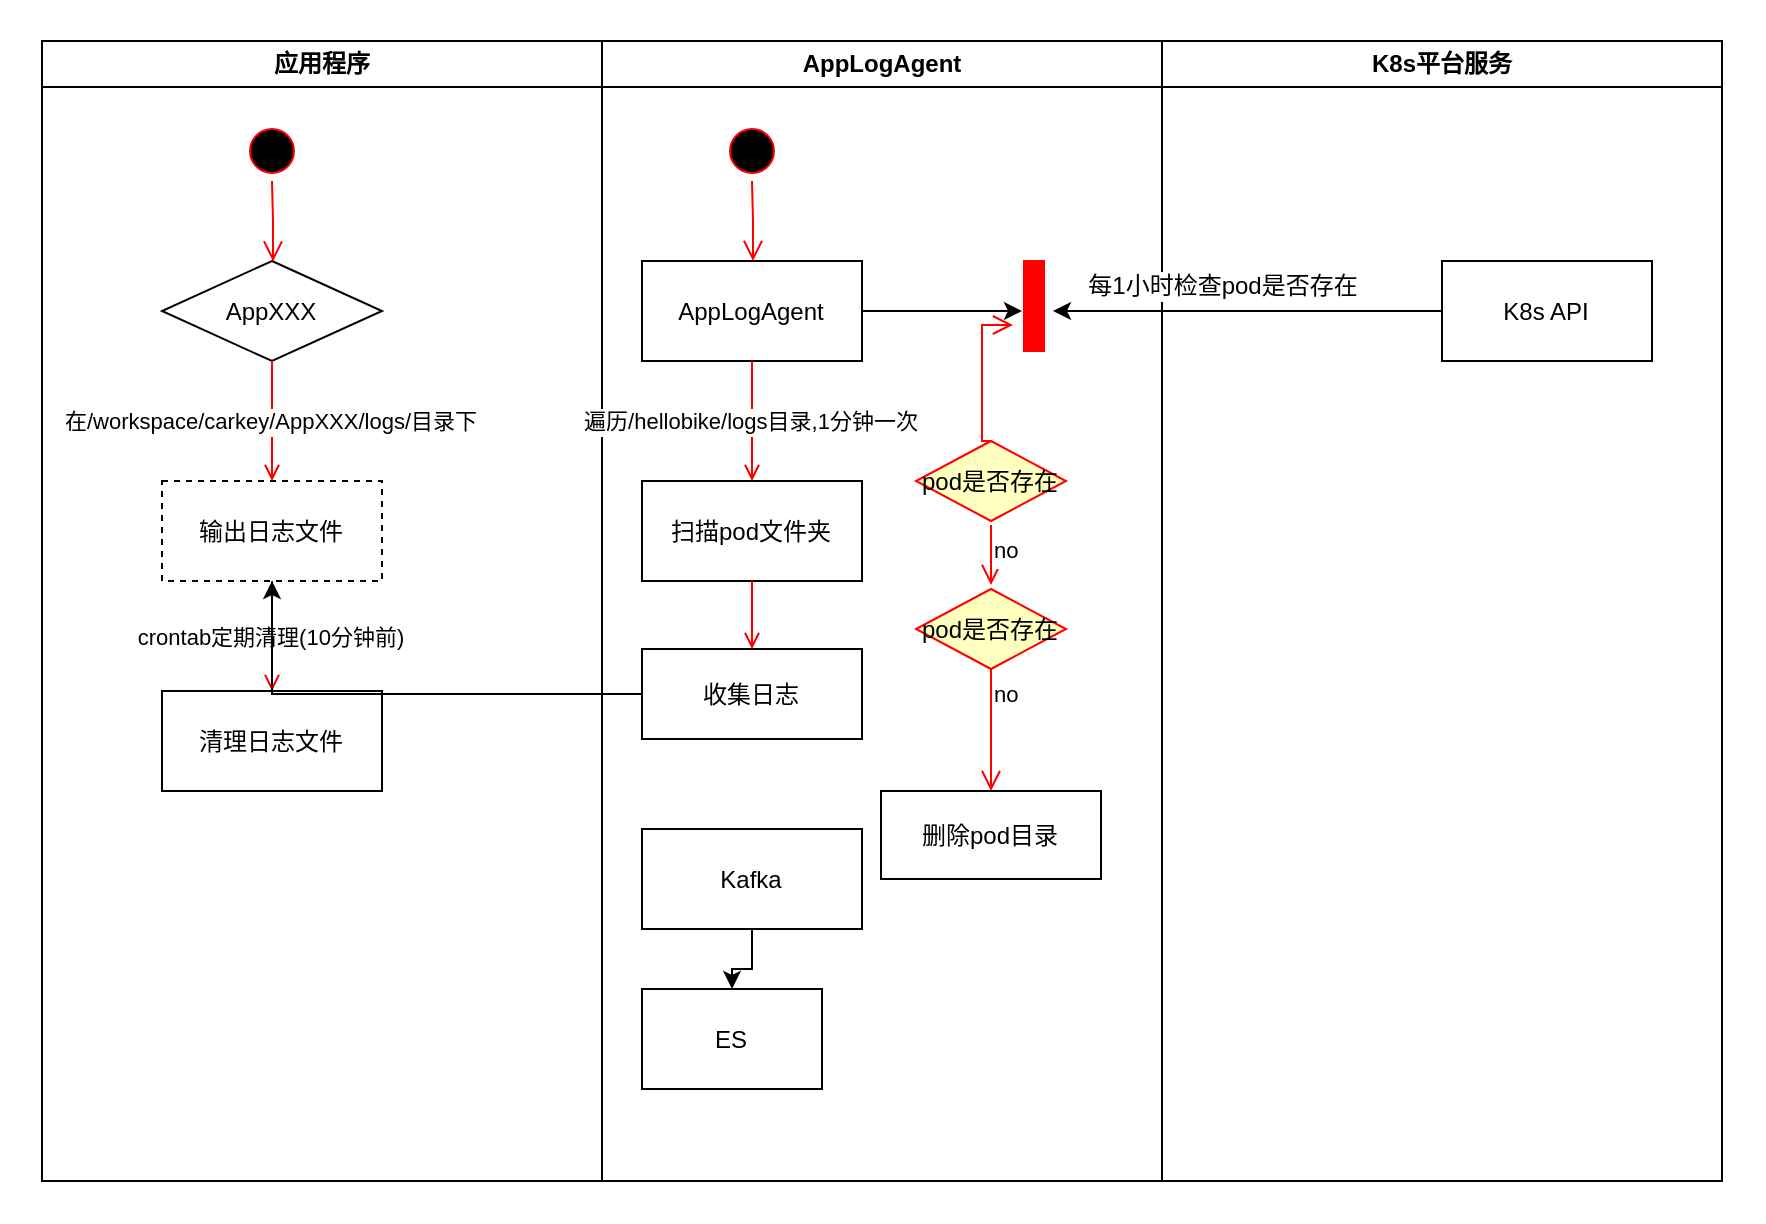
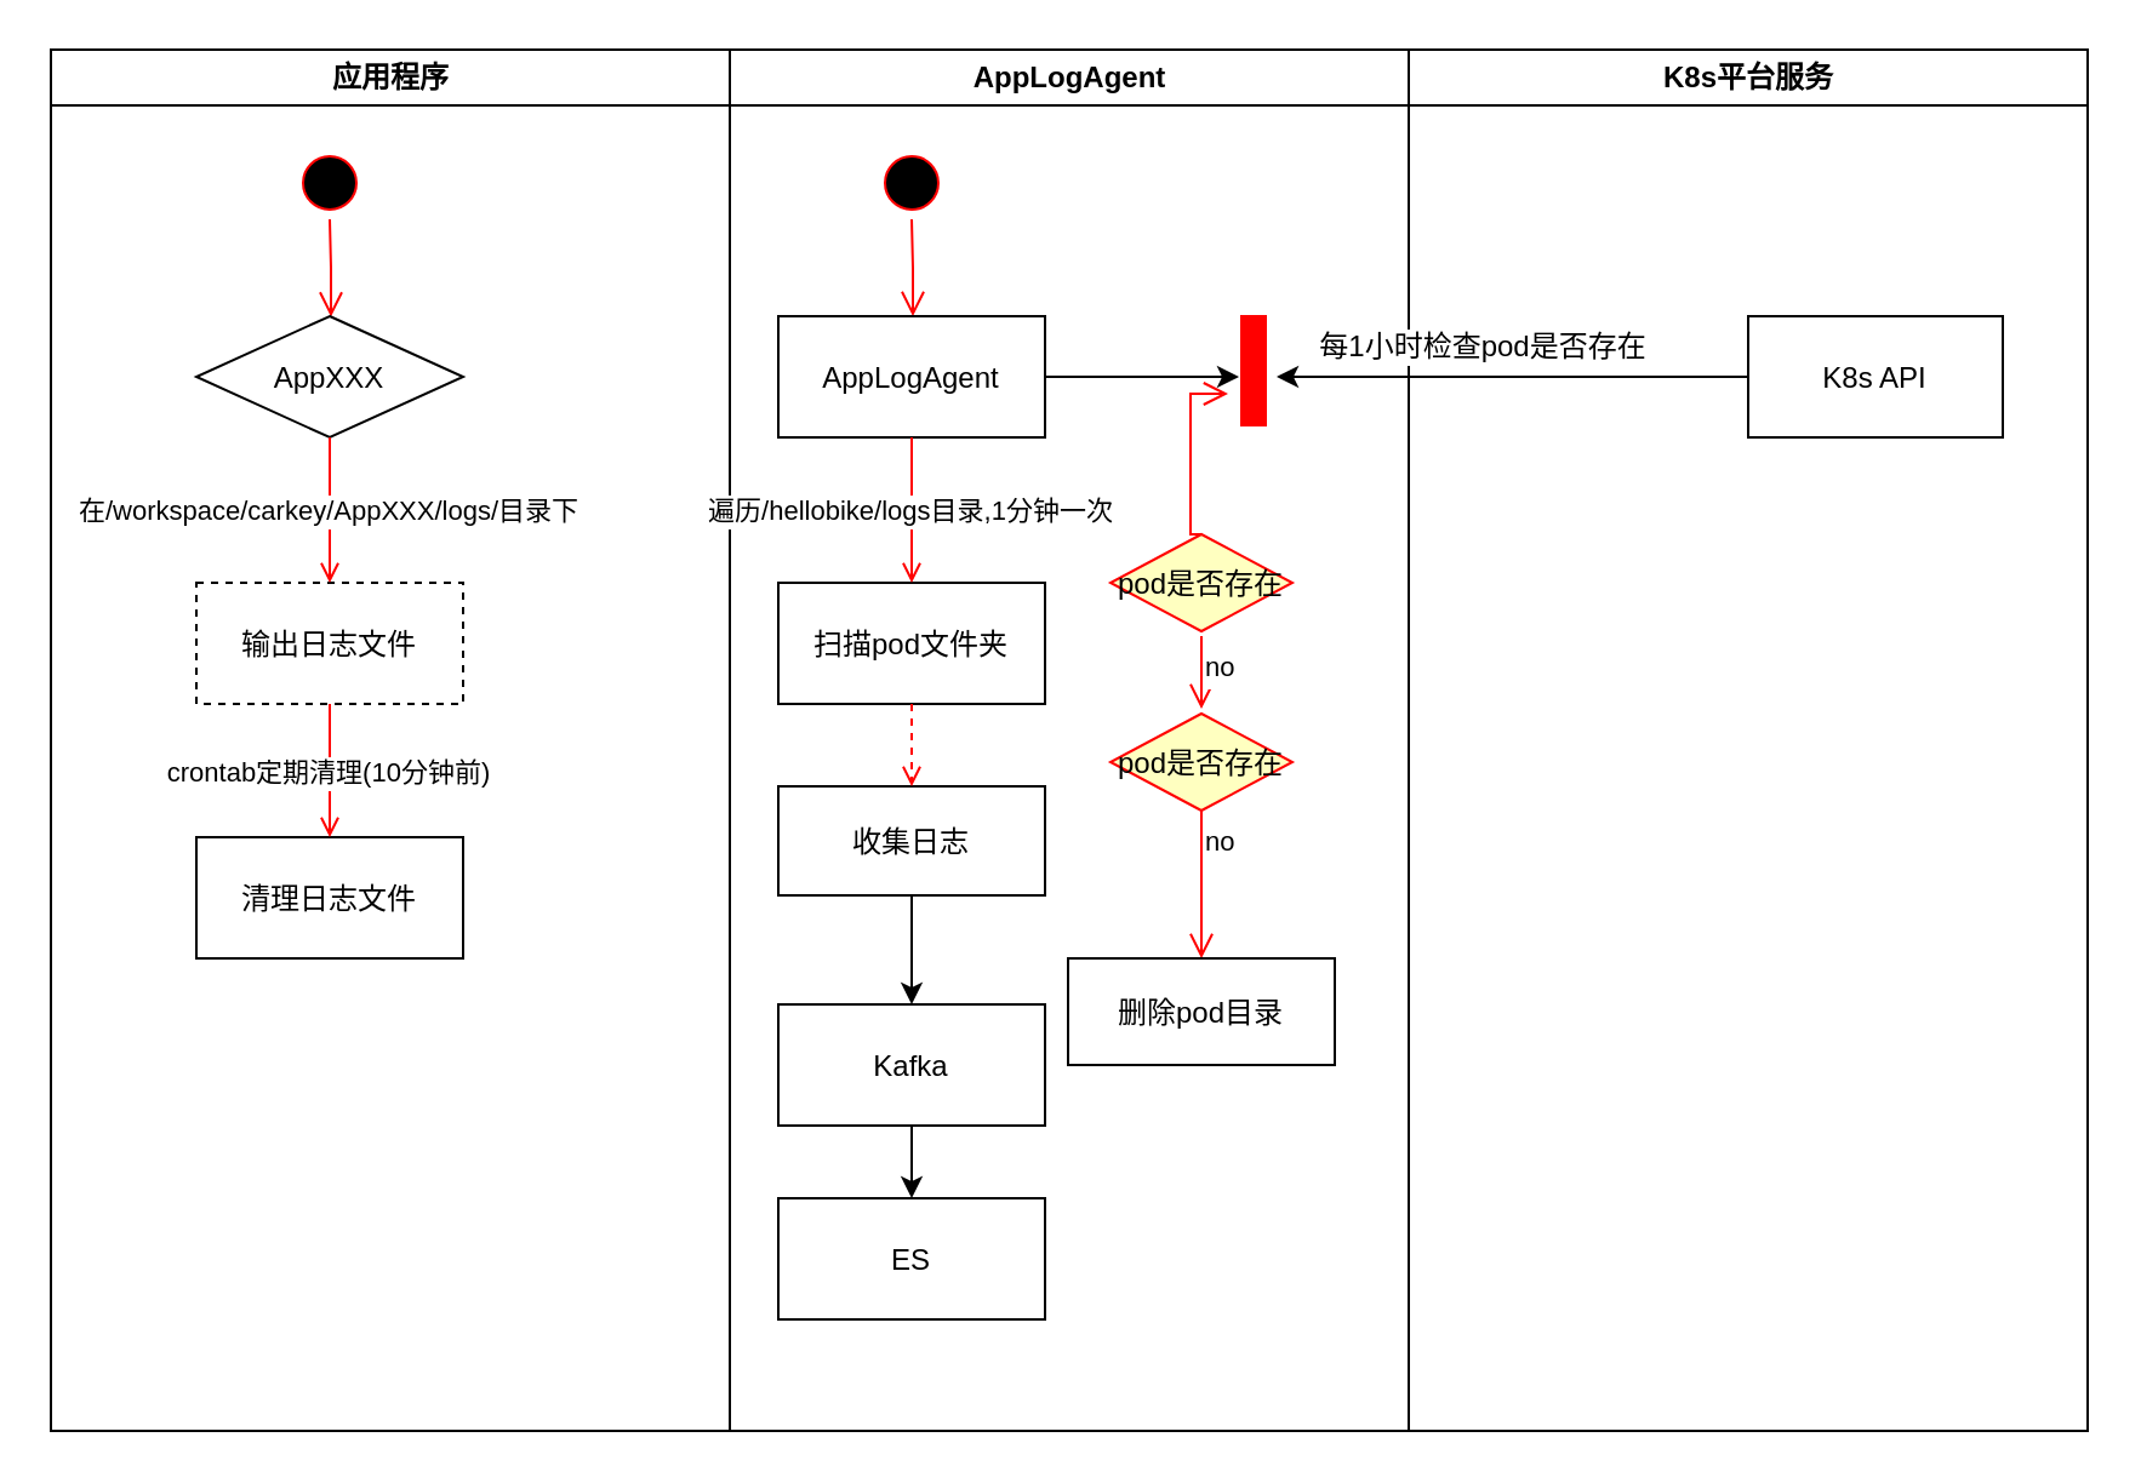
  <mxCell id="0" />
  <mxCell id="1" parent="0" />
  <mxCell id="2" value="应用程序" style="swimlane;whiteSpace=wrap" parent="1" vertex="1"><mxGeometry x="20.5" y="20" width="280" height="570" as="geometry" /></mxCell>
  <mxCell id="3" value="" style="ellipse;shape=startState;fillColor=#000000;strokeColor=#ff0000;" parent="2" vertex="1"><mxGeometry x="100" y="40" width="30" height="30" as="geometry" /></mxCell>
  <mxCell id="4" value="" style="edgeStyle=elbowEdgeStyle;elbow=horizontal;verticalAlign=bottom;endArrow=open;endSize=8;strokeColor=#FF0000;endFill=1;rounded=0" parent="2" source="3" target="5" edge="1"><mxGeometry x="100" y="40" as="geometry"><mxPoint x="115" y="110" as="targetPoint" /></mxGeometry></mxCell>
  <mxCell id="5" value="AppXXX" style="rhombus;" parent="2" vertex="1"><mxGeometry x="60" y="110" width="110" height="50" as="geometry" /></mxCell>
  <mxCell id="6" value="输出日志文件" style="dashed=1;" parent="2" vertex="1"><mxGeometry x="60" y="220" width="110" height="50" as="geometry" /></mxCell>
  <mxCell id="7" value="在/workspace/carkey/AppXXX/logs/目录下" style="endArrow=open;strokeColor=#FF0000;endFill=1;rounded=0" parent="2" source="5" target="6" edge="1"><mxGeometry relative="1" as="geometry" /></mxCell>
  <mxCell id="8" value="清理日志文件" style="" parent="2" vertex="1"><mxGeometry x="60" y="325" width="110" height="50" as="geometry" /></mxCell>
  <mxCell id="9" value="crontab定期清理(10分钟前)" style="endArrow=open;strokeColor=#FF0000;endFill=1;rounded=0" parent="2" source="6" target="8" edge="1"><mxGeometry relative="1" as="geometry" /></mxCell>
  <mxCell id="10" value="AppLogAgent" style="swimlane;whiteSpace=wrap" parent="1" vertex="1"><mxGeometry x="300.5" y="20" width="280" height="570" as="geometry" /></mxCell>
  <mxCell id="11" value="" style="ellipse;shape=startState;fillColor=#000000;strokeColor=#ff0000;" parent="10" vertex="1"><mxGeometry x="60" y="40" width="30" height="30" as="geometry" /></mxCell>
  <mxCell id="12" value="" style="edgeStyle=elbowEdgeStyle;elbow=horizontal;verticalAlign=bottom;endArrow=open;endSize=8;strokeColor=#FF0000;endFill=1;rounded=0" parent="10" source="11" target="14" edge="1"><mxGeometry x="40" y="20" as="geometry"><mxPoint x="55" y="90" as="targetPoint" /></mxGeometry></mxCell>
  <mxCell id="13" value="" style="edgeStyle=orthogonalEdgeStyle;rounded=0;orthogonalLoop=1;jettySize=auto;html=1;" edge="1" parent="10" source="14"><mxGeometry relative="1" as="geometry"><mxPoint x="210" y="135" as="targetPoint" /></mxGeometry></mxCell>
  <mxCell id="14" value="AppLogAgent" style="" parent="10" vertex="1"><mxGeometry x="20" y="110" width="110" height="50" as="geometry" /></mxCell>
  <mxCell id="15" value="扫描pod文件夹" style="" parent="10" vertex="1"><mxGeometry x="20" y="220" width="110" height="50" as="geometry" /></mxCell>
  <mxCell id="16" value="遍历/hellobike/logs目录,1分钟一次" style="endArrow=open;strokeColor=#FF0000;endFill=1;rounded=0" parent="10" source="14" target="15" edge="1"><mxGeometry relative="1" as="geometry" /></mxCell>
- <mxCell id="17" value="" style="edgeStyle=orthogonalEdgeStyle;rounded=0;orthogonalLoop=1;jettySize=auto;html=1;" edge="1" parent="10" source="18" target="6"><mxGeometry relative="1" as="geometry" /></mxCell>
+ <mxCell id="17" value="" style="edgeStyle=orthogonalEdgeStyle;rounded=0;orthogonalLoop=1;jettySize=auto;html=1;" edge="1" parent="10" source="18" target="26"><mxGeometry relative="1" as="geometry" /></mxCell>
  <mxCell id="18" value="收集日志" style="" parent="10" vertex="1"><mxGeometry x="20" y="304" width="110" height="45" as="geometry" /></mxCell>
- <mxCell id="19" value="" style="endArrow=open;strokeColor=#FF0000;endFill=1;rounded=0" parent="10" source="15" target="18" edge="1"><mxGeometry relative="1" as="geometry" /></mxCell>
+ <mxCell id="19" value="" style="endArrow=open;strokeColor=#FF0000;endFill=1;rounded=0;dashed=1;" parent="10" source="15" target="18" edge="1"><mxGeometry relative="1" as="geometry" /></mxCell>
  <mxCell id="20" value="pod是否存在" style="rhombus;fillColor=#ffffc0;strokeColor=#ff0000;movable=0;resizable=0;rotatable=0;deletable=0;editable=0;connectable=0;flipV=1;flipH=0;" parent="10" vertex="1"><mxGeometry x="157" y="200" width="75" height="40" as="geometry" /></mxCell>
  <mxCell id="21" value="" style="edgeStyle=elbowEdgeStyle;elbow=horizontal;align=left;verticalAlign=bottom;endArrow=open;endSize=8;strokeColor=#FF0000;exitX=0.5;exitY=0;endFill=1;rounded=0;" parent="10" source="20" edge="1"><mxGeometry x="-1" relative="1" as="geometry"><mxPoint x="205.5" y="142" as="targetPoint" /><Array as="points"><mxPoint x="190" y="180" /></Array></mxGeometry></mxCell>
  <mxCell id="22" value="no" style="edgeStyle=elbowEdgeStyle;elbow=horizontal;align=left;verticalAlign=top;endArrow=open;endSize=8;strokeColor=#FF0000;endFill=1;rounded=0" parent="10" source="28" target="23" edge="1"><mxGeometry x="-1" relative="1" as="geometry"><mxPoint x="190" y="305" as="targetPoint" /><mxPoint x="202.5" y="292" as="sourcePoint" /></mxGeometry></mxCell>
  <mxCell id="23" value="删除pod目录" style="" parent="10" vertex="1"><mxGeometry x="139.5" y="375" width="110" height="44" as="geometry" /></mxCell>
  <mxCell id="24" value="" style="whiteSpace=wrap;strokeColor=#FF0000;fillColor=#FF0000" parent="10" vertex="1"><mxGeometry x="211" y="110" width="10" height="45" as="geometry" /></mxCell>
  <mxCell id="25" value="" style="edgeStyle=orthogonalEdgeStyle;rounded=0;orthogonalLoop=1;jettySize=auto;html=1;" edge="1" parent="10" source="26" target="27"><mxGeometry relative="1" as="geometry" /></mxCell>
  <mxCell id="26" value="Kafka" style="" vertex="1" parent="10"><mxGeometry x="20" y="394" width="110" height="50" as="geometry" /></mxCell>
- <mxCell id="27" value="ES" style="" vertex="1" parent="10"><mxGeometry x="20" y="474" width="90" height="50" as="geometry" /></mxCell>
+ <mxCell id="27" value="ES" style="" vertex="1" parent="10"><mxGeometry x="20" y="474" width="110" height="50" as="geometry" /></mxCell>
  <mxCell id="28" value="pod是否存在" style="rhombus;fillColor=#ffffc0;strokeColor=#ff0000;movable=0;resizable=0;rotatable=0;deletable=0;editable=0;connectable=0;flipV=1;flipH=0;" vertex="1" parent="10"><mxGeometry x="157" y="274" width="75" height="40" as="geometry" /></mxCell>
  <mxCell id="29" value="no" style="edgeStyle=elbowEdgeStyle;elbow=vertical;align=left;verticalAlign=top;endArrow=open;endSize=8;strokeColor=#FF0000;endFill=1;rounded=0" edge="1" parent="10"><mxGeometry x="-1" relative="1" as="geometry"><mxPoint x="194.5" y="272" as="targetPoint" /><mxPoint x="194.5" y="242" as="sourcePoint" /><Array as="points"><mxPoint x="195" y="262" /></Array></mxGeometry></mxCell>
  <mxCell id="30" value="K8s平台服务" style="swimlane;whiteSpace=wrap" parent="1" vertex="1"><mxGeometry x="580.5" y="20" width="280" height="570" as="geometry" /></mxCell>
  <mxCell id="31" value="K8s API" style="" parent="30" vertex="1"><mxGeometry x="140" y="110" width="105" height="50" as="geometry" /></mxCell>
  <mxCell id="32" style="edgeStyle=orthogonalEdgeStyle;rounded=0;orthogonalLoop=1;jettySize=auto;html=1;" edge="1" parent="1" source="31"><mxGeometry relative="1" as="geometry"><mxPoint x="526" y="155" as="targetPoint" /></mxGeometry></mxCell>
  <mxCell id="33" value="每1小时检查pod是否存在" style="text;html=1;resizable=0;points=[];align=center;verticalAlign=middle;labelBackgroundColor=#ffffff;" vertex="1" connectable="0" parent="32"><mxGeometry x="0.405" y="-2" relative="1" as="geometry"><mxPoint x="26.5" y="-11" as="offset" /></mxGeometry></mxCell>
